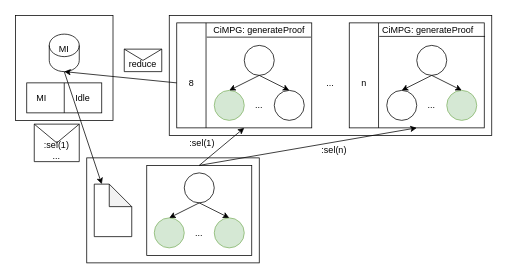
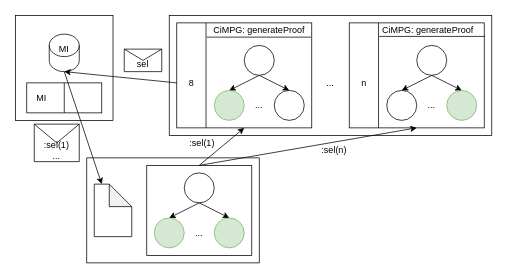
  <mxCell id="0" />
  <mxCell id="1" parent="0" />
  <mxCell id="2" value="" style="verticalLabelPosition=bottom;verticalAlign=top;html=1;shape=mxgraph.flowchart.on-page_reference;" vertex="1" parent="1"><mxGeometry x="245" y="230" width="40" height="40" as="geometry" /></mxCell>
  <mxCell id="3" value="" style="verticalLabelPosition=bottom;verticalAlign=top;html=1;shape=mxgraph.flowchart.on-page_reference;fillColor=#d5e8d4;strokeColor=#82b366;" vertex="1" parent="1"><mxGeometry x="205" y="290" width="40" height="40" as="geometry" /></mxCell>
  <mxCell id="4" value="" style="verticalLabelPosition=bottom;verticalAlign=top;html=1;shape=mxgraph.flowchart.on-page_reference;fillColor=#d5e8d4;strokeColor=#82b366;" vertex="1" parent="1"><mxGeometry x="285" y="290" width="40" height="40" as="geometry" /></mxCell>
  <mxCell id="5" value="" style="endArrow=classic;html=1;entryX=0.5;entryY=0;entryDx=0;entryDy=0;entryPerimeter=0;exitX=0.5;exitY=1;exitDx=0;exitDy=0;exitPerimeter=0;" edge="1" parent="1" source="2" target="4"><mxGeometry width="50" height="50" relative="1" as="geometry"><mxPoint x="255" y="280" as="sourcePoint" /><mxPoint x="305" y="230" as="targetPoint" /></mxGeometry></mxCell>
  <mxCell id="6" value="" style="endArrow=classic;html=1;entryX=0.5;entryY=0;entryDx=0;entryDy=0;entryPerimeter=0;" edge="1" parent="1" target="3"><mxGeometry width="50" height="50" relative="1" as="geometry"><mxPoint x="265" y="270" as="sourcePoint" /><mxPoint x="305" y="230" as="targetPoint" /></mxGeometry></mxCell>
  <mxCell id="7" value="..." style="text;html=1;strokeColor=none;fillColor=none;align=center;verticalAlign=middle;whiteSpace=wrap;rounded=0;" vertex="1" parent="1"><mxGeometry x="245" y="300" width="40" height="20" as="geometry" /></mxCell>
  <mxCell id="8" value="" style="rounded=0;whiteSpace=wrap;html=1;glass=0;fillColor=none;" vertex="1" parent="1"><mxGeometry x="115" y="210" width="230" height="140" as="geometry" /></mxCell>
  <mxCell id="9" value="" style="shape=message;html=1;whiteSpace=wrap;html=1;outlineConnect=0;glass=0;fillColor=none;" vertex="1" parent="1"><mxGeometry x="165" y="65" width="50" height="30" as="geometry" /></mxCell>
  <mxCell id="10" value="" style="verticalLabelPosition=bottom;verticalAlign=top;html=1;shape=mxgraph.flowchart.on-page_reference;" vertex="1" parent="1"><mxGeometry x="325" y="60" width="40" height="40" as="geometry" /></mxCell>
  <mxCell id="11" value="" style="verticalLabelPosition=bottom;verticalAlign=top;html=1;shape=mxgraph.flowchart.on-page_reference;fillColor=#d5e8d4;strokeColor=#82b366;" vertex="1" parent="1"><mxGeometry x="285" y="120" width="40" height="40" as="geometry" /></mxCell>
  <mxCell id="12" value="" style="verticalLabelPosition=bottom;verticalAlign=top;html=1;shape=mxgraph.flowchart.on-page_reference;" vertex="1" parent="1"><mxGeometry x="365" y="120" width="40" height="40" as="geometry" /></mxCell>
  <mxCell id="13" value="" style="endArrow=classic;html=1;entryX=0.5;entryY=0;entryDx=0;entryDy=0;entryPerimeter=0;exitX=0.5;exitY=1;exitDx=0;exitDy=0;exitPerimeter=0;" edge="1" parent="1" source="10" target="12"><mxGeometry width="50" height="50" relative="1" as="geometry"><mxPoint x="335" y="110" as="sourcePoint" /><mxPoint x="385" y="60" as="targetPoint" /></mxGeometry></mxCell>
  <mxCell id="14" value="" style="endArrow=classic;html=1;entryX=0.5;entryY=0;entryDx=0;entryDy=0;entryPerimeter=0;" edge="1" parent="1" target="11"><mxGeometry width="50" height="50" relative="1" as="geometry"><mxPoint x="345" y="100" as="sourcePoint" /><mxPoint x="385" y="60" as="targetPoint" /></mxGeometry></mxCell>
  <mxCell id="15" value="..." style="text;html=1;strokeColor=none;fillColor=none;align=center;verticalAlign=middle;whiteSpace=wrap;rounded=0;" vertex="1" parent="1"><mxGeometry x="325" y="130" width="40" height="20" as="geometry" /></mxCell>
  <mxCell id="16" value="" style="rounded=0;whiteSpace=wrap;html=1;glass=0;fillColor=none;" vertex="1" parent="1"><mxGeometry x="235" y="30" width="180" height="140" as="geometry" /></mxCell>
  <mxCell id="17" value="" style="endArrow=none;html=1;entryX=0.217;entryY=0;entryDx=0;entryDy=0;entryPerimeter=0;exitX=0.217;exitY=1;exitDx=0;exitDy=0;exitPerimeter=0;" edge="1" parent="1" source="16" target="16"><mxGeometry width="50" height="50" relative="1" as="geometry"><mxPoint x="263" y="170" as="sourcePoint" /><mxPoint x="315" y="240" as="targetPoint" /></mxGeometry></mxCell>
  <mxCell id="18" value="8" style="text;html=1;strokeColor=none;fillColor=none;align=center;verticalAlign=middle;whiteSpace=wrap;rounded=0;glass=0;" vertex="1" parent="1"><mxGeometry x="235" y="100" width="40" height="20" as="geometry" /></mxCell>
  <mxCell id="19" value="" style="verticalLabelPosition=bottom;verticalAlign=top;html=1;shape=mxgraph.flowchart.on-page_reference;" vertex="1" parent="1"><mxGeometry x="555" y="60" width="40" height="40" as="geometry" /></mxCell>
  <mxCell id="20" value="" style="verticalLabelPosition=bottom;verticalAlign=top;html=1;shape=mxgraph.flowchart.on-page_reference;" vertex="1" parent="1"><mxGeometry x="515" y="120" width="40" height="40" as="geometry" /></mxCell>
  <mxCell id="21" value="" style="verticalLabelPosition=bottom;verticalAlign=top;html=1;shape=mxgraph.flowchart.on-page_reference;fillColor=#d5e8d4;strokeColor=#82b366;" vertex="1" parent="1"><mxGeometry x="595" y="120" width="40" height="40" as="geometry" /></mxCell>
  <mxCell id="22" value="" style="endArrow=classic;html=1;entryX=0.5;entryY=0;entryDx=0;entryDy=0;entryPerimeter=0;exitX=0.5;exitY=1;exitDx=0;exitDy=0;exitPerimeter=0;" edge="1" parent="1" source="19" target="21"><mxGeometry width="50" height="50" relative="1" as="geometry"><mxPoint x="565" y="110" as="sourcePoint" /><mxPoint x="615" y="60" as="targetPoint" /></mxGeometry></mxCell>
  <mxCell id="23" value="" style="endArrow=classic;html=1;entryX=0.5;entryY=0;entryDx=0;entryDy=0;entryPerimeter=0;startArrow=none;" edge="1" parent="1" target="20"><mxGeometry width="50" height="50" relative="1" as="geometry"><mxPoint x="575" y="100" as="sourcePoint" /><mxPoint x="615" y="60" as="targetPoint" /></mxGeometry></mxCell>
  <mxCell id="24" value="..." style="text;html=1;strokeColor=none;fillColor=none;align=center;verticalAlign=middle;whiteSpace=wrap;rounded=0;" vertex="1" parent="1"><mxGeometry x="555" y="130" width="40" height="20" as="geometry" /></mxCell>
  <mxCell id="25" value="" style="endArrow=none;html=1;entryX=0.217;entryY=0;entryDx=0;entryDy=0;entryPerimeter=0;exitX=0.217;exitY=1;exitDx=0;exitDy=0;exitPerimeter=0;" edge="1" parent="1" source="27" target="27"><mxGeometry width="50" height="50" relative="1" as="geometry"><mxPoint x="493" y="170" as="sourcePoint" /><mxPoint x="545" y="240" as="targetPoint" /></mxGeometry></mxCell>
  <mxCell id="26" value="n" style="text;html=1;strokeColor=none;fillColor=none;align=center;verticalAlign=middle;whiteSpace=wrap;rounded=0;glass=0;" vertex="1" parent="1"><mxGeometry x="465" y="100" width="40" height="20" as="geometry" /></mxCell>
  <mxCell id="27" value="" style="rounded=0;whiteSpace=wrap;html=1;glass=0;fillColor=none;" vertex="1" parent="1"><mxGeometry x="465" y="30" width="180" height="140" as="geometry" /></mxCell>
  <mxCell id="28" value="" style="rounded=0;whiteSpace=wrap;html=1;glass=0;fillColor=none;" vertex="1" parent="1"><mxGeometry x="225" y="20" width="430" height="160" as="geometry" /></mxCell>
  <mxCell id="29" value="" style="shape=note;whiteSpace=wrap;html=1;backgroundOutline=1;darkOpacity=0.05;glass=0;fillColor=none;" vertex="1" parent="1"><mxGeometry x="125" y="245" width="50" height="70" as="geometry" /></mxCell>
  <mxCell id="30" value="..." style="text;html=1;strokeColor=none;fillColor=none;align=center;verticalAlign=middle;whiteSpace=wrap;rounded=0;glass=0;" vertex="1" parent="1"><mxGeometry x="420" y="100" width="40" height="20" as="geometry" /></mxCell>
  <mxCell id="31" value="" style="shape=cylinder3;whiteSpace=wrap;html=1;boundedLbl=1;backgroundOutline=1;size=15;glass=0;fillColor=none;" vertex="1" parent="1"><mxGeometry x="65" y="45" width="40" height="50" as="geometry" /></mxCell>
  <mxCell id="32" value="" style="rounded=0;whiteSpace=wrap;html=1;glass=0;fillColor=none;" vertex="1" parent="1"><mxGeometry x="35" y="110" width="100" height="40" as="geometry" /></mxCell>
  <mxCell id="33" value="MI" style="text;html=1;strokeColor=none;fillColor=none;align=center;verticalAlign=middle;whiteSpace=wrap;rounded=0;glass=0;" vertex="1" parent="1"><mxGeometry x="65" y="55" width="40" height="20" as="geometry" /></mxCell>
  <mxCell id="34" value="MI" style="text;html=1;strokeColor=none;fillColor=none;align=center;verticalAlign=middle;whiteSpace=wrap;rounded=0;glass=0;" vertex="1" parent="1"><mxGeometry x="35" y="120" width="40" height="20" as="geometry" /></mxCell>
- <mxCell id="35" value="&amp;nbsp; &amp;nbsp;Idle" style="text;html=1;strokeColor=none;fillColor=none;align=center;verticalAlign=middle;whiteSpace=wrap;rounded=0;glass=0;" vertex="1" parent="1"><mxGeometry x="85" y="120" width="40" height="20" as="geometry" /></mxCell>
  <mxCell id="36" value="" style="endArrow=none;html=1;exitX=0.5;exitY=1;exitDx=0;exitDy=0;entryX=0.5;entryY=0;entryDx=0;entryDy=0;" edge="1" parent="1" source="32" target="32"><mxGeometry width="50" height="50" relative="1" as="geometry"><mxPoint x="265" y="170" as="sourcePoint" /><mxPoint x="315" y="120" as="targetPoint" /></mxGeometry></mxCell>
  <mxCell id="37" value="" style="endArrow=classic;html=1;entryX=0.5;entryY=1;entryDx=0;entryDy=0;entryPerimeter=0;exitX=0;exitY=0.5;exitDx=0;exitDy=0;" edge="1" parent="1" source="18" target="31"><mxGeometry width="50" height="50" relative="1" as="geometry"><mxPoint x="195" y="120" as="sourcePoint" /><mxPoint x="315" y="100" as="targetPoint" /></mxGeometry></mxCell>
  <mxCell id="38" value="" style="rounded=0;whiteSpace=wrap;html=1;glass=0;fillColor=none;" vertex="1" parent="1"><mxGeometry x="20" y="20" width="130" height="140" as="geometry" /></mxCell>
- <mxCell id="39" value="reduce" style="text;html=1;strokeColor=none;fillColor=none;align=center;verticalAlign=middle;whiteSpace=wrap;rounded=0;glass=0;" vertex="1" parent="1"><mxGeometry x="170" y="75" width="40" height="20" as="geometry" /></mxCell>
+ <mxCell id="39" value="sel" style="text;html=1;strokeColor=none;fillColor=none;align=center;verticalAlign=middle;whiteSpace=wrap;rounded=0;glass=0;" vertex="1" parent="1"><mxGeometry x="170" y="75" width="40" height="20" as="geometry" /></mxCell>
  <mxCell id="40" value="" style="endArrow=classic;html=1;entryX=0.5;entryY=1;entryDx=0;entryDy=0;exitX=0.5;exitY=0;exitDx=0;exitDy=0;" edge="1" parent="1" source="41" target="16"><mxGeometry width="50" height="50" relative="1" as="geometry"><mxPoint x="315" y="200" as="sourcePoint" /><mxPoint x="315" y="100" as="targetPoint" /></mxGeometry></mxCell>
  <mxCell id="41" value="" style="rounded=0;whiteSpace=wrap;html=1;glass=0;fillColor=none;" vertex="1" parent="1"><mxGeometry x="195" y="220" width="140" height="120" as="geometry" /></mxCell>
  <mxCell id="42" value="" style="endArrow=classic;html=1;entryX=0.5;entryY=1;entryDx=0;entryDy=0;exitX=0.5;exitY=0;exitDx=0;exitDy=0;" edge="1" parent="1" source="41" target="27"><mxGeometry width="50" height="50" relative="1" as="geometry"><mxPoint x="265" y="170" as="sourcePoint" /><mxPoint x="315" y="120" as="targetPoint" /></mxGeometry></mxCell>
  <mxCell id="43" value="" style="endArrow=none;html=1;entryX=0.994;entryY=0.136;entryDx=0;entryDy=0;entryPerimeter=0;" edge="1" parent="1" target="16"><mxGeometry width="50" height="50" relative="1" as="geometry"><mxPoint x="275" y="49" as="sourcePoint" /><mxPoint x="315" y="100" as="targetPoint" /></mxGeometry></mxCell>
  <mxCell id="44" value="CiMPG: generateProof" style="text;html=1;strokeColor=none;fillColor=none;align=center;verticalAlign=middle;whiteSpace=wrap;rounded=0;glass=0;" vertex="1" parent="1"><mxGeometry x="280" y="30" width="130" height="20" as="geometry" /></mxCell>
  <mxCell id="45" value="" style="endArrow=none;html=1;entryX=1.006;entryY=0.129;entryDx=0;entryDy=0;entryPerimeter=0;exitX=0.222;exitY=0.129;exitDx=0;exitDy=0;exitPerimeter=0;" edge="1" parent="1" source="27" target="27"><mxGeometry width="50" height="50" relative="1" as="geometry"><mxPoint x="265" y="140" as="sourcePoint" /><mxPoint x="315" y="90" as="targetPoint" /></mxGeometry></mxCell>
  <mxCell id="46" value="CiMPG: generateProof" style="text;html=1;strokeColor=none;fillColor=none;align=center;verticalAlign=middle;whiteSpace=wrap;rounded=0;glass=0;" vertex="1" parent="1"><mxGeometry x="505" y="30" width="130" height="20" as="geometry" /></mxCell>
  <mxCell id="47" value=":sel(1)" style="text;html=1;strokeColor=none;fillColor=none;align=center;verticalAlign=middle;whiteSpace=wrap;rounded=0;glass=0;" vertex="1" parent="1"><mxGeometry x="249" y="180" width="40" height="20" as="geometry" /></mxCell>
  <mxCell id="48" value=":sel(n)" style="text;html=1;strokeColor=none;fillColor=none;align=center;verticalAlign=middle;whiteSpace=wrap;rounded=0;glass=0;" vertex="1" parent="1"><mxGeometry x="425" y="190" width="40" height="20" as="geometry" /></mxCell>
  <mxCell id="49" value="" style="endArrow=classic;html=1;exitX=0.5;exitY=1;exitDx=0;exitDy=0;exitPerimeter=0;entryX=0;entryY=0;entryDx=10;entryDy=0;entryPerimeter=0;" edge="1" parent="1" source="31" target="29"><mxGeometry width="50" height="50" relative="1" as="geometry"><mxPoint x="265" y="140" as="sourcePoint" /><mxPoint x="315" y="90" as="targetPoint" /></mxGeometry></mxCell>
  <mxCell id="50" value="" style="shape=message;html=1;whiteSpace=wrap;html=1;outlineConnect=0;glass=0;fillColor=none;" vertex="1" parent="1"><mxGeometry x="45" y="165" width="60" height="50" as="geometry" /></mxCell>
  <mxCell id="51" value=":sel(1)&lt;br&gt;..." style="text;html=1;strokeColor=none;fillColor=none;align=center;verticalAlign=middle;whiteSpace=wrap;rounded=0;glass=0;" vertex="1" parent="1"><mxGeometry x="55" y="190" width="40" height="20" as="geometry" /></mxCell>
